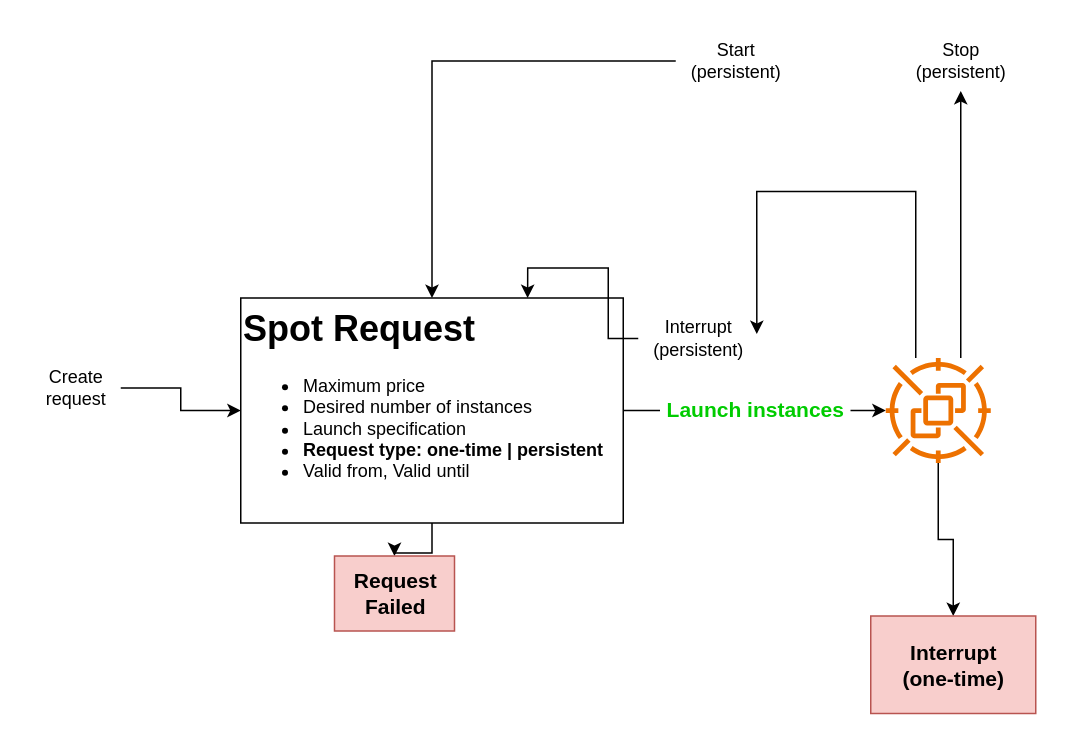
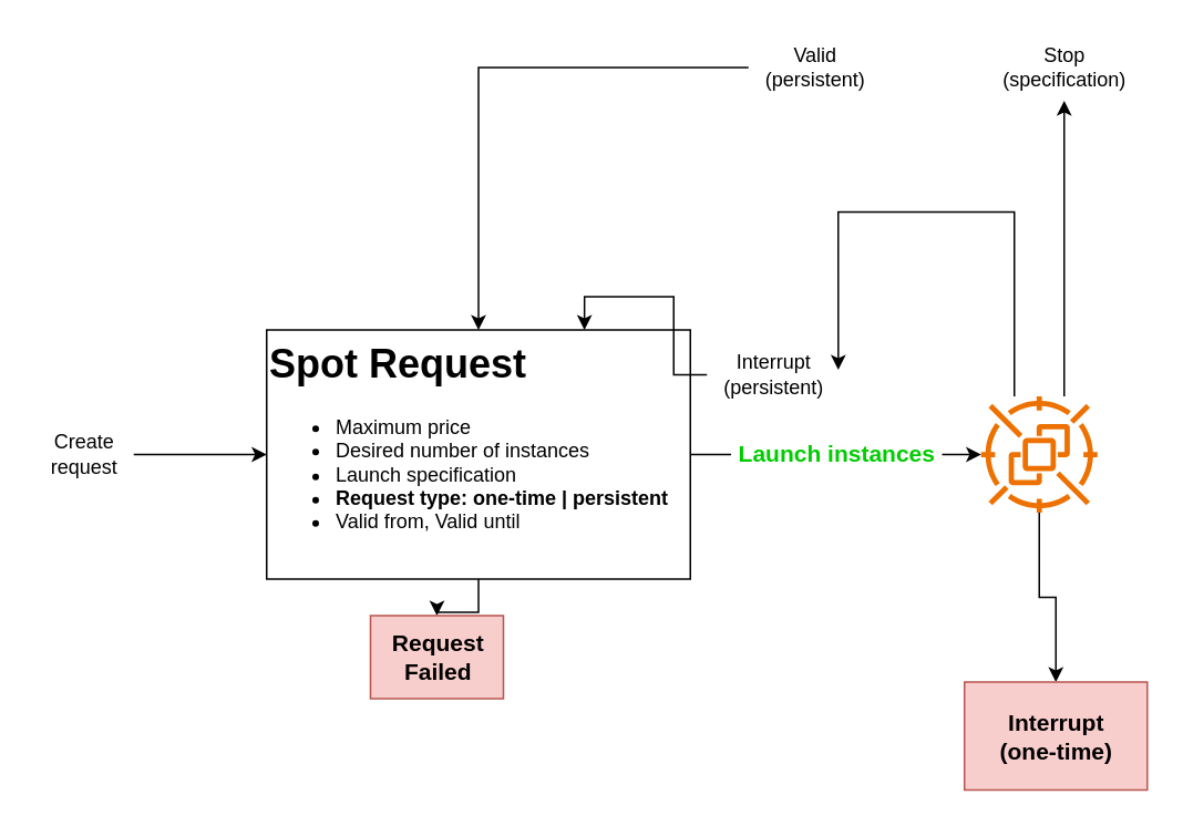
  <mxCell id="0" />
  <mxCell id="1" parent="0" />
  <mxCell id="2" style="edgeStyle=orthogonalEdgeStyle;rounded=0;orthogonalLoop=1;jettySize=auto;html=1;" edge="1" parent="1" source="4" target="11"><mxGeometry relative="1" as="geometry" /></mxCell>
  <mxCell id="3" style="edgeStyle=orthogonalEdgeStyle;rounded=0;orthogonalLoop=1;jettySize=auto;html=1;" edge="1" parent="1" source="4" target="12"><mxGeometry relative="1" as="geometry"><Array as="points"><mxPoint x="640" y="100" /><mxPoint x="640" y="100" /></Array></mxGeometry></mxCell>
  <mxCell id="4" value="" style="sketch=0;outlineConnect=0;fontColor=#232F3E;gradientColor=none;fillColor=#ED7100;strokeColor=none;dashed=0;verticalLabelPosition=bottom;verticalAlign=top;align=center;html=1;fontSize=12;fontStyle=0;aspect=fixed;pointerEvents=1;shape=mxgraph.aws4.spot_instance;" vertex="1" parent="1"><mxGeometry x="590" y="238" width="70" height="70" as="geometry" /></mxCell>
  <mxCell id="5" style="edgeStyle=orthogonalEdgeStyle;rounded=0;orthogonalLoop=1;jettySize=auto;html=1;" edge="1" parent="1" source="7" target="10"><mxGeometry relative="1" as="geometry" /></mxCell>
  <mxCell id="6" value="&amp;nbsp;Launch instances&amp;nbsp;" style="edgeStyle=orthogonalEdgeStyle;rounded=0;orthogonalLoop=1;jettySize=auto;html=1;fontStyle=1;fontSize=14;fontColor=#00CC00;" edge="1" parent="1" source="7" target="4"><mxGeometry relative="1" as="geometry" /></mxCell>
  <mxCell id="7" value="&lt;h1 style=&quot;margin-top: 0px;&quot;&gt;Spot Request&lt;/h1&gt;&lt;p&gt;&lt;/p&gt;&lt;ul&gt;&lt;li&gt;Maximum price&lt;/li&gt;&lt;li&gt;Desired number of instances&lt;/li&gt;&lt;li&gt;Launch specification&lt;/li&gt;&lt;li&gt;&lt;b&gt;Request type: one-time | persistent&lt;/b&gt;&lt;/li&gt;&lt;li&gt;Valid from, Valid until&lt;/li&gt;&lt;/ul&gt;&lt;p&gt;&lt;/p&gt;" style="text;html=1;whiteSpace=wrap;overflow=hidden;rounded=0;strokeColor=default;" vertex="1" parent="1"><mxGeometry x="160" y="198" width="255" height="150" as="geometry" /></mxCell>
  <mxCell id="8" style="edgeStyle=orthogonalEdgeStyle;rounded=0;orthogonalLoop=1;jettySize=auto;html=1;" edge="1" parent="1" source="9" target="7"><mxGeometry relative="1" as="geometry" /></mxCell>
- <mxCell id="9" value="Create&lt;div&gt;request&lt;/div&gt;" style="text;html=1;align=center;verticalAlign=middle;resizable=0;points=[];autosize=1;strokeColor=none;fillColor=none;" vertex="1" parent="1"><mxGeometry x="20" y="238" width="60" height="40" as="geometry" /></mxCell>
+ <mxCell id="9" value="Create&lt;div&gt;request&lt;/div&gt;" style="text;html=1;align=center;verticalAlign=middle;resizable=0;points=[];autosize=1;strokeColor=none;fillColor=none;" vertex="1" parent="1"><mxGeometry x="20" y="253" width="60" height="40" as="geometry" /></mxCell>
  <mxCell id="10" value="Request&lt;div&gt;Failed&lt;/div&gt;" style="text;html=1;align=center;verticalAlign=middle;resizable=0;points=[];autosize=1;strokeColor=#b85450;fillColor=#f8cecc;fontStyle=1;fontSize=14;" vertex="1" parent="1"><mxGeometry x="222.5" y="370" width="80" height="50" as="geometry" /></mxCell>
  <mxCell id="11" value="Interrupt&lt;div&gt;(one-time)&lt;/div&gt;" style="text;html=1;align=center;verticalAlign=middle;resizable=0;points=[];autosize=1;strokeColor=#b85450;fillColor=#f8cecc;fontSize=14;fontStyle=1" vertex="1" parent="1"><mxGeometry x="580" y="410" width="110" height="65" as="geometry" /></mxCell>
- <mxCell id="12" value="Stop&lt;div&gt;(persistent)&lt;/div&gt;" style="text;html=1;align=center;verticalAlign=middle;resizable=0;points=[];autosize=1;strokeColor=none;fillColor=none;" vertex="1" parent="1"><mxGeometry x="600" y="20" width="80" height="40" as="geometry" /></mxCell>
+ <mxCell id="12" value="Stop&lt;div&gt;(specification)&lt;/div&gt;" style="text;html=1;align=center;verticalAlign=middle;resizable=0;points=[];autosize=1;strokeColor=none;fillColor=none;" vertex="1" parent="1"><mxGeometry x="600" y="20" width="80" height="40" as="geometry" /></mxCell>
  <mxCell id="13" style="edgeStyle=orthogonalEdgeStyle;rounded=0;orthogonalLoop=1;jettySize=auto;html=1;" edge="1" parent="1" source="14" target="7"><mxGeometry relative="1" as="geometry" /></mxCell>
- <mxCell id="14" value="Start&lt;div&gt;(persistent)&lt;/div&gt;" style="text;html=1;align=center;verticalAlign=middle;resizable=0;points=[];autosize=1;strokeColor=none;fillColor=none;" vertex="1" parent="1"><mxGeometry x="450" y="20" width="80" height="40" as="geometry" /></mxCell>
+ <mxCell id="14" value="Valid&lt;div&gt;(persistent)&lt;/div&gt;" style="text;html=1;align=center;verticalAlign=middle;resizable=0;points=[];autosize=1;strokeColor=none;fillColor=none;" vertex="1" parent="1"><mxGeometry x="450" y="20" width="80" height="40" as="geometry" /></mxCell>
  <mxCell id="15" style="edgeStyle=orthogonalEdgeStyle;rounded=0;orthogonalLoop=1;jettySize=auto;html=1;entryX=0.75;entryY=0;entryDx=0;entryDy=0;" edge="1" parent="1" source="16" target="7"><mxGeometry relative="1" as="geometry" /></mxCell>
  <mxCell id="16" value="Interrupt&lt;div&gt;(persistent)&lt;/div&gt;" style="text;html=1;align=center;verticalAlign=middle;resizable=0;points=[];autosize=1;strokeColor=none;fillColor=none;" vertex="1" parent="1"><mxGeometry x="425" y="205" width="80" height="40" as="geometry" /></mxCell>
  <mxCell id="17" style="edgeStyle=orthogonalEdgeStyle;rounded=0;orthogonalLoop=1;jettySize=auto;html=1;entryX=0.988;entryY=0.425;entryDx=0;entryDy=0;entryPerimeter=0;" edge="1" parent="1" source="4" target="16"><mxGeometry relative="1" as="geometry"><Array as="points"><mxPoint x="610" y="127" /></Array></mxGeometry></mxCell>
